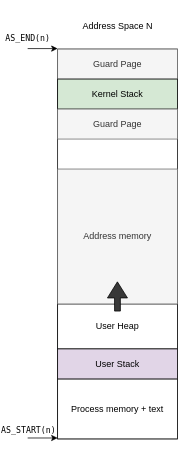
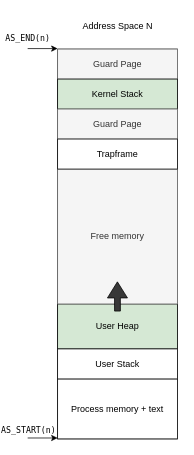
  <mxCell id="0" />
  <mxCell id="1" parent="0" />
  <mxCell id="2" value="" style="rounded=0;whiteSpace=wrap;html=1;" vertex="1" parent="1"><mxGeometry x="60" y="65" width="160" height="520" as="geometry" /></mxCell>
  <mxCell id="3" value="" style="endArrow=classic;html=1;rounded=0;entryX=0;entryY=1;entryDx=0;entryDy=0;" edge="1" parent="1"><mxGeometry width="50" height="50" relative="1" as="geometry"><mxPoint x="20" y="583.82" as="sourcePoint" /><mxPoint x="60" y="583.82" as="targetPoint" /></mxGeometry></mxCell>
  <mxCell id="4" value="&lt;pre&gt;AS_START(n)&lt;/pre&gt;" style="edgeLabel;html=1;align=center;verticalAlign=middle;resizable=0;points=[];fontFamily=Comic Sans MS;labelBackgroundColor=none;" vertex="1" connectable="0" parent="3"><mxGeometry x="-0.529" y="-1" relative="1" as="geometry"><mxPoint x="-9" y="-11" as="offset" /></mxGeometry></mxCell>
  <mxCell id="5" value="Address Space N" style="text;html=1;align=center;verticalAlign=middle;resizable=0;points=[];autosize=1;strokeColor=none;fillColor=none;" vertex="1" parent="1"><mxGeometry x="80" y="20" width="120" height="30" as="geometry" /></mxCell>
  <mxCell id="6" value="Process memory + text" style="rounded=0;whiteSpace=wrap;html=1;" vertex="1" parent="1"><mxGeometry x="60" y="505" width="160" height="80" as="geometry" /></mxCell>
  <mxCell id="7" value="" style="endArrow=classic;html=1;rounded=0;entryX=0;entryY=1;entryDx=0;entryDy=0;" edge="1" parent="1"><mxGeometry width="50" height="50" relative="1" as="geometry"><mxPoint x="20" y="64.31" as="sourcePoint" /><mxPoint x="60" y="64.31" as="targetPoint" /></mxGeometry></mxCell>
  <mxCell id="8" value="&lt;pre&gt;AS_END(n)&lt;/pre&gt;" style="edgeLabel;html=1;align=center;verticalAlign=middle;resizable=0;points=[];fontFamily=Comic Sans MS;labelBackgroundColor=none;" vertex="1" connectable="0" parent="7"><mxGeometry x="-0.529" y="-1" relative="1" as="geometry"><mxPoint x="-10" y="-15" as="offset" /></mxGeometry></mxCell>
- <mxCell id="9" value="User Heap" style="rounded=0;whiteSpace=wrap;html=1;" vertex="1" parent="1"><mxGeometry x="60" y="405" width="160" height="60" as="geometry" /></mxCell>
- <mxCell id="10" value="User Stack" style="rounded=0;whiteSpace=wrap;html=1;fillColor=#e1d5e7;" vertex="1" parent="1"><mxGeometry x="60" y="465" width="160" height="40" as="geometry" /></mxCell>
- <mxCell id="11" value="Address memory" style="rounded=0;whiteSpace=wrap;html=1;fillColor=#f5f5f5;fontColor=#333333;strokeColor=#666666;" vertex="1" parent="1"><mxGeometry x="60" y="225" width="160" height="180" as="geometry" /></mxCell>
+ <mxCell id="9" value="User Heap" style="rounded=0;whiteSpace=wrap;html=1;fillColor=#d5e8d4;" vertex="1" parent="1"><mxGeometry x="60" y="405" width="160" height="60" as="geometry" /></mxCell>
+ <mxCell id="10" value="User Stack" style="rounded=0;whiteSpace=wrap;html=1;" vertex="1" parent="1"><mxGeometry x="60" y="465" width="160" height="40" as="geometry" /></mxCell>
+ <mxCell id="11" value="Free memory" style="rounded=0;whiteSpace=wrap;html=1;fillColor=#f5f5f5;fontColor=#333333;strokeColor=#666666;" vertex="1" parent="1"><mxGeometry x="60" y="225" width="160" height="180" as="geometry" /></mxCell>
  <mxCell id="12" value="Guard Page" style="rounded=0;whiteSpace=wrap;html=1;fillColor=#f5f5f5;fontColor=#333333;strokeColor=#666666;" vertex="1" parent="1"><mxGeometry x="60" y="65" width="160" height="40" as="geometry" /></mxCell>
  <mxCell id="13" value="Kernel Stack" style="rounded=0;whiteSpace=wrap;html=1;fillColor=#d5e8d4;" vertex="1" parent="1"><mxGeometry x="60" y="105" width="160" height="40" as="geometry" /></mxCell>
  <mxCell id="14" value="Guard Page" style="rounded=0;whiteSpace=wrap;html=1;fillColor=#f5f5f5;fontColor=#333333;strokeColor=#666666;" vertex="1" parent="1"><mxGeometry x="60" y="145" width="160" height="40" as="geometry" /></mxCell>
+ <mxCell id="15" value="Trapframe" style="rounded=0;whiteSpace=wrap;html=1;" vertex="1" parent="1"><mxGeometry x="60" y="185" width="160" height="40" as="geometry" /></mxCell>
  <mxCell id="16" value="" style="shape=flexArrow;endArrow=classic;html=1;rounded=0;fillColor=#383838;endWidth=18;endSize=6.831;width=7.778;" edge="1" parent="1"><mxGeometry width="50" height="50" relative="1" as="geometry"><mxPoint x="139.83" y="415" as="sourcePoint" /><mxPoint x="139.71" y="375" as="targetPoint" /></mxGeometry></mxCell>
